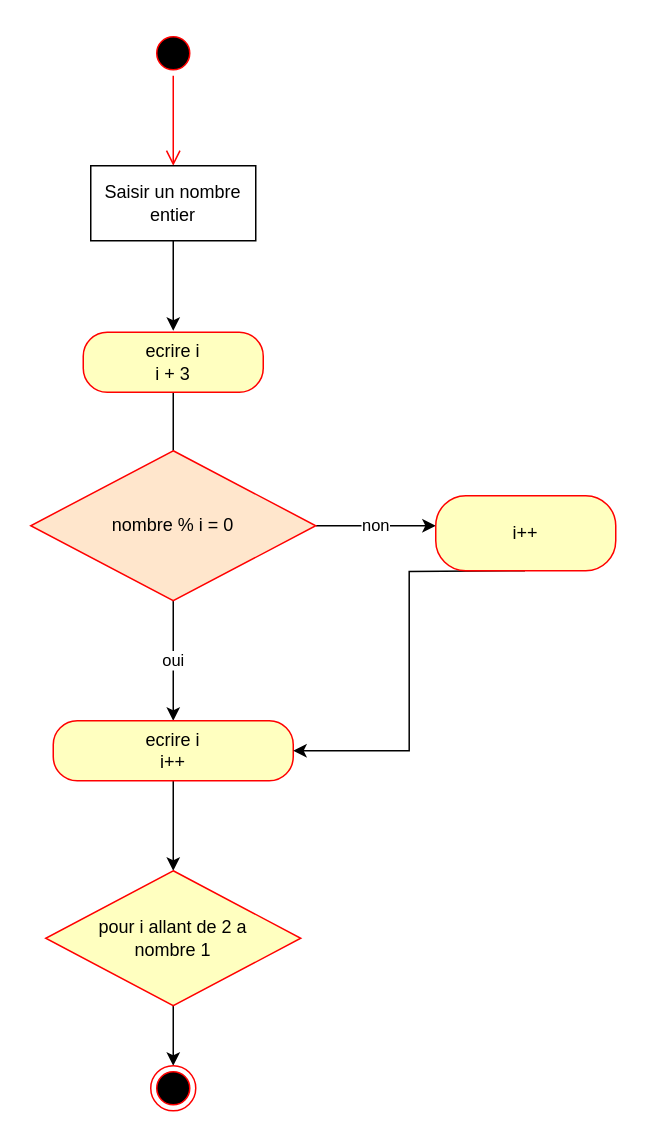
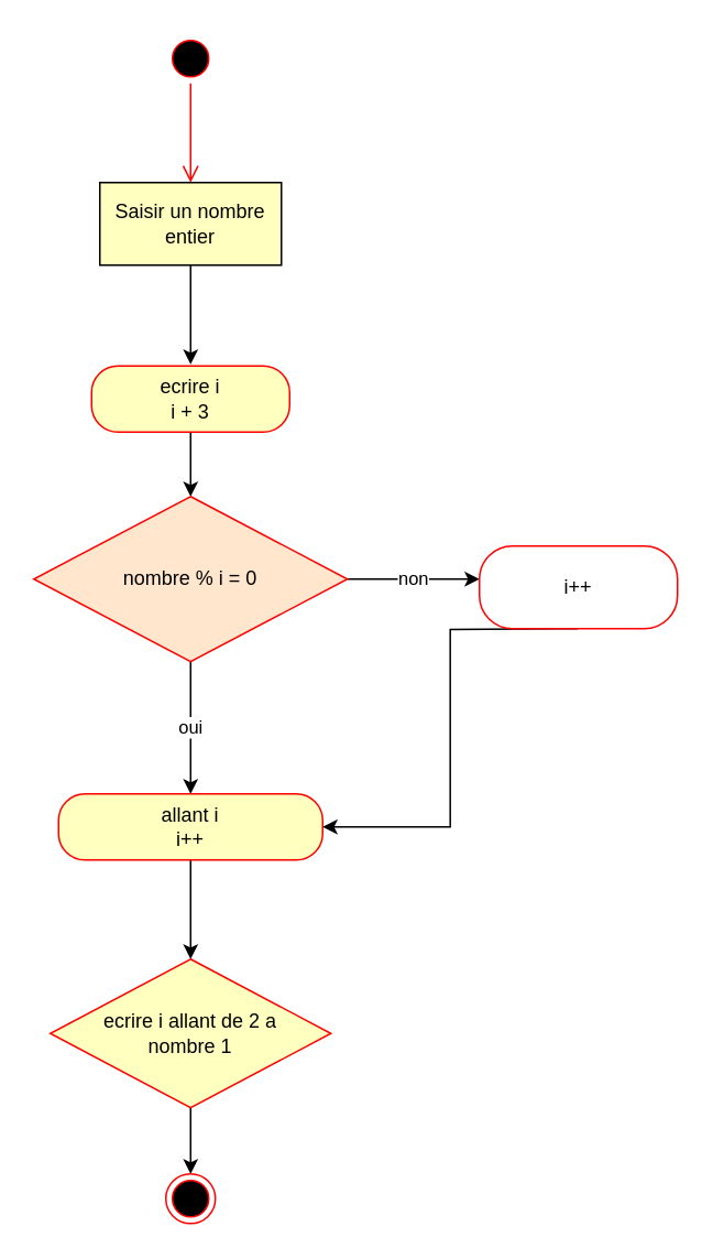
  <mxCell id="0" />
  <mxCell id="1" parent="0" />
  <mxCell id="2" value="" style="ellipse;html=1;shape=startState;fillColor=#000000;strokeColor=#ff0000;" vertex="1" parent="1"><mxGeometry x="100" y="20" width="30" height="30" as="geometry" /></mxCell>
  <mxCell id="3" value="" style="edgeStyle=orthogonalEdgeStyle;html=1;verticalAlign=bottom;endArrow=open;endSize=8;strokeColor=#ff0000;rounded=0;" edge="1" source="2" parent="1"><mxGeometry relative="1" as="geometry"><mxPoint x="115" y="110" as="targetPoint" /></mxGeometry></mxCell>
  <mxCell id="4" value="" style="edgeStyle=orthogonalEdgeStyle;rounded=0;orthogonalLoop=1;jettySize=auto;html=1;" edge="1" parent="1" source="5"><mxGeometry relative="1" as="geometry"><mxPoint x="115" y="220" as="targetPoint" /></mxGeometry></mxCell>
- <mxCell id="5" value="Saisir un nombre entier" style="html=1;whiteSpace=wrap;" vertex="1" parent="1"><mxGeometry x="60" y="110" width="110" height="50" as="geometry" /></mxCell>
- <mxCell id="6" value="" style="edgeStyle=orthogonalEdgeStyle;rounded=0;orthogonalLoop=1;jettySize=auto;html=1;endArrow=none;" edge="1" parent="1" source="7" target="10"><mxGeometry relative="1" as="geometry" /></mxCell>
+ <mxCell id="5" value="Saisir un nombre entier" style="html=1;whiteSpace=wrap;fillColor=#ffffc0;" vertex="1" parent="1"><mxGeometry x="60" y="110" width="110" height="50" as="geometry" /></mxCell>
+ <mxCell id="6" value="" style="edgeStyle=orthogonalEdgeStyle;rounded=0;orthogonalLoop=1;jettySize=auto;html=1;" edge="1" parent="1" source="7" target="10"><mxGeometry relative="1" as="geometry" /></mxCell>
  <mxCell id="7" value="ecrire i&lt;br&gt;i + 3" style="rounded=1;whiteSpace=wrap;html=1;arcSize=40;fontColor=#000000;fillColor=#ffffc0;strokeColor=#ff0000;" vertex="1" parent="1"><mxGeometry x="55" y="221" width="120" height="40" as="geometry" /></mxCell>
  <mxCell id="8" value="non" style="edgeStyle=orthogonalEdgeStyle;rounded=0;orthogonalLoop=1;jettySize=auto;html=1;" edge="1" parent="1" source="10"><mxGeometry relative="1" as="geometry"><mxPoint x="290" y="350" as="targetPoint" /></mxGeometry></mxCell>
  <mxCell id="9" value="oui" style="edgeStyle=orthogonalEdgeStyle;rounded=0;orthogonalLoop=1;jettySize=auto;html=1;" edge="1" parent="1" source="10"><mxGeometry relative="1" as="geometry"><mxPoint x="115" y="480" as="targetPoint" /></mxGeometry></mxCell>
  <mxCell id="10" value="nombre % i = 0" style="rhombus;whiteSpace=wrap;html=1;fontColor=#000000;fillColor=#ffe6cc;strokeColor=#ff0000;" vertex="1" parent="1"><mxGeometry x="20" y="300" width="190" height="100" as="geometry" /></mxCell>
  <mxCell id="11" value="" style="edgeStyle=orthogonalEdgeStyle;rounded=0;orthogonalLoop=1;jettySize=auto;html=1;" edge="1" parent="1" source="12"><mxGeometry relative="1" as="geometry"><mxPoint x="115" y="580" as="targetPoint" /></mxGeometry></mxCell>
- <mxCell id="12" value="ecrire i&lt;br&gt;i++" style="rounded=1;whiteSpace=wrap;html=1;arcSize=40;fontColor=#000000;fillColor=#ffffc0;strokeColor=#ff0000;" vertex="1" parent="1"><mxGeometry x="35" y="480" width="160" height="40" as="geometry" /></mxCell>
+ <mxCell id="12" value="allant i&lt;br&gt;i++" style="rounded=1;whiteSpace=wrap;html=1;arcSize=40;fontColor=#000000;fillColor=#ffffc0;strokeColor=#ff0000;" vertex="1" parent="1"><mxGeometry x="35" y="480" width="160" height="40" as="geometry" /></mxCell>
  <mxCell id="13" style="edgeStyle=orthogonalEdgeStyle;rounded=0;orthogonalLoop=1;jettySize=auto;html=1;entryX=1;entryY=0.5;entryDx=0;entryDy=0;" edge="1" parent="1" target="12"><mxGeometry relative="1" as="geometry"><mxPoint x="349.5" y="520" as="targetPoint" /><mxPoint x="349.5" y="380" as="sourcePoint" /></mxGeometry></mxCell>
- <mxCell id="14" value="i++" style="rounded=1;whiteSpace=wrap;html=1;arcSize=40;fontColor=#000000;fillColor=#ffffc0;strokeColor=#ff0000;" vertex="1" parent="1"><mxGeometry x="290" y="330" width="120" height="50" as="geometry" /></mxCell>
+ <mxCell id="14" value="i++" style="rounded=1;whiteSpace=wrap;html=1;arcSize=40;fontColor=#000000;fillColor=#ffffff;strokeColor=#ff0000;" vertex="1" parent="1"><mxGeometry x="290" y="330" width="120" height="50" as="geometry" /></mxCell>
  <mxCell id="15" value="" style="edgeStyle=orthogonalEdgeStyle;rounded=0;orthogonalLoop=1;jettySize=auto;html=1;" edge="1" parent="1" source="16" target="17"><mxGeometry relative="1" as="geometry" /></mxCell>
- <mxCell id="16" value="pour i allant de 2 a&lt;br&gt;nombre 1" style="rhombus;whiteSpace=wrap;html=1;fontColor=#000000;fillColor=#ffffc0;strokeColor=#ff0000;" vertex="1" parent="1"><mxGeometry x="30" y="580" width="170" height="90" as="geometry" /></mxCell>
+ <mxCell id="16" value="ecrire i allant de 2 a&lt;br&gt;nombre 1" style="rhombus;whiteSpace=wrap;html=1;fontColor=#000000;fillColor=#ffffc0;strokeColor=#ff0000;" vertex="1" parent="1"><mxGeometry x="30" y="580" width="170" height="90" as="geometry" /></mxCell>
  <mxCell id="17" value="" style="ellipse;html=1;shape=endState;fillColor=#000000;strokeColor=#ff0000;" vertex="1" parent="1"><mxGeometry x="100" y="710" width="30" height="30" as="geometry" /></mxCell>
